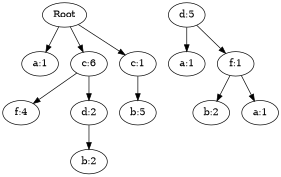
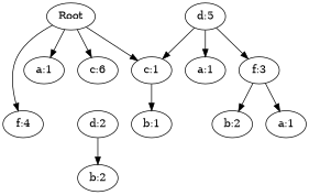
  digraph {
    n1 [label=Root]
    n2 [label="f:4"]
    n3 [label="a:1"]
    n4 [label="c:6"]
    n5 [label="c:1"]
    n6 [label="d:5"]
    n7 [label="a:1"]
-   n8 [label="f:1"]
+   n8 [label="f:3"]
    n9 [label="d:2"]
-   n10 [label="b:5"]
+   n10 [label="b:1"]
    n11 [label="b:2"]
    n12 [label="a:1"]
    n13 [label="b:2"]
-   n4 -> n2
+   n1 -> n2
    n1 -> n3
    n1 -> n4
    n1 -> n5
-   n4 -> n9
    n5 -> n10
+   n6 -> n5
    n6 -> n7
    n6 -> n8
    n8 -> n11
    n8 -> n12
    n9 -> n13
  }
